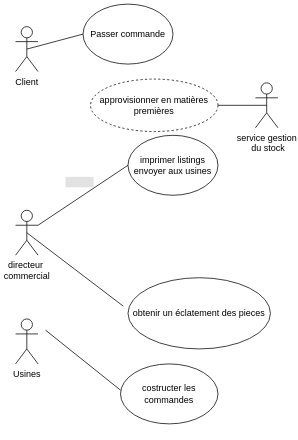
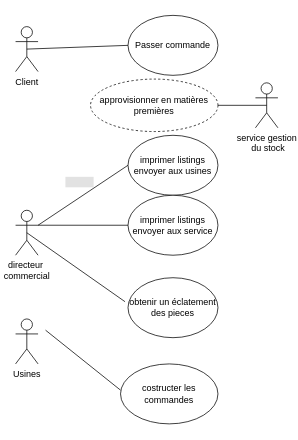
  <mxCell id="0" />
  <mxCell id="1" parent="0" />
  <mxCell id="2" value="Client" style="shape=umlActor;verticalLabelPosition=bottom;verticalAlign=top;html=1;outlineConnect=0;" vertex="1" parent="1"><mxGeometry x="20" y="35" width="30" height="60" as="geometry" /></mxCell>
  <mxCell id="3" value="directeur&amp;nbsp;&lt;br&gt;commercial" style="shape=umlActor;verticalLabelPosition=bottom;verticalAlign=top;html=1;outlineConnect=0;" vertex="1" parent="1"><mxGeometry x="20" y="280" width="30" height="60" as="geometry" /></mxCell>
- <mxCell id="4" value="Passer commande" style="ellipse;whiteSpace=wrap;html=1;" vertex="1" parent="1"><mxGeometry x="110" y="5" width="120" height="80" as="geometry" /></mxCell>
+ <mxCell id="4" value="Passer commande" style="ellipse;whiteSpace=wrap;html=1;" vertex="1" parent="1"><mxGeometry x="170" y="20" width="120" height="80" as="geometry" /></mxCell>
  <mxCell id="5" value="imprimer listings&lt;br&gt;envoyer aux usines" style="ellipse;whiteSpace=wrap;html=1;" vertex="1" parent="1"><mxGeometry x="170" y="180" width="120" height="80" as="geometry" /></mxCell>
- <mxCell id="6" value="obtenir un éclatement des pieces&lt;span style=&quot;outline: 0px; box-sizing: border-box; color: rgba(0, 0, 0, 0); text-align: start; caret-color: rgba(255, 255, 255, 0.81); background-color: rgb(226, 226, 226); height: 1em; font-family: g_d7_f6, sans-serif; font-size: 13.855px; position: absolute; top: 237.151px; left: 86.624px; transform-origin: left bottom; pointer-events: all;&quot;&gt;&lt;/span&gt;&lt;span style=&quot;outline: 0px; box-sizing: border-box; color: rgba(0, 0, 0, 0); text-align: start; caret-color: rgba(255, 255, 255, 0.81); background-color: rgb(226, 226, 226); height: 1em; font-family: g_d7_f6, sans-serif; font-size: 13.855px; position: absolute; top: 237.151px; left: 86.624px; transform-origin: left bottom; pointer-events: all; transform: scaleX(0.94) translateY(-7.91%);&quot;&gt;pièces&lt;/span&gt;" style="ellipse;whiteSpace=wrap;html=1;" vertex="1" parent="1"><mxGeometry x="170" y="370" width="190" height="95" as="geometry" /></mxCell>
+ <mxCell id="6" value="obtenir un éclatement des pieces&lt;span style=&quot;outline: 0px; box-sizing: border-box; color: rgba(0, 0, 0, 0); text-align: start; caret-color: rgba(255, 255, 255, 0.81); background-color: rgb(226, 226, 226); height: 1em; font-family: g_d7_f6, sans-serif; font-size: 13.855px; position: absolute; top: 237.151px; left: 86.624px; transform-origin: left bottom; pointer-events: all;&quot;&gt;&lt;/span&gt;&lt;span style=&quot;outline: 0px; box-sizing: border-box; color: rgba(0, 0, 0, 0); text-align: start; caret-color: rgba(255, 255, 255, 0.81); background-color: rgb(226, 226, 226); height: 1em; font-family: g_d7_f6, sans-serif; font-size: 13.855px; position: absolute; top: 237.151px; left: 86.624px; transform-origin: left bottom; pointer-events: all; transform: scaleX(0.94) translateY(-7.91%);&quot;&gt;pièces&lt;/span&gt;" style="ellipse;whiteSpace=wrap;html=1;" vertex="1" parent="1"><mxGeometry x="170" y="370" width="120" height="80" as="geometry" /></mxCell>
  <mxCell id="7" value="" style="endArrow=none;html=1;rounded=0;entryX=0;entryY=0.5;entryDx=0;entryDy=0;exitX=0.5;exitY=0.5;exitDx=0;exitDy=0;exitPerimeter=0;" edge="1" parent="1" source="2" target="4"><mxGeometry width="50" height="50" relative="1" as="geometry"><mxPoint x="110" y="110" as="sourcePoint" /><mxPoint x="160" y="60" as="targetPoint" /></mxGeometry></mxCell>
  <mxCell id="8" value="" style="endArrow=none;html=1;rounded=0;exitX=0.5;exitY=0.5;exitDx=0;exitDy=0;exitPerimeter=0;entryX=-0.033;entryY=0.4;entryDx=0;entryDy=0;entryPerimeter=0;" edge="1" parent="1" source="3" target="6"><mxGeometry width="50" height="50" relative="1" as="geometry"><mxPoint x="120" y="380" as="sourcePoint" /><mxPoint x="170" y="330" as="targetPoint" /></mxGeometry></mxCell>
+ <mxCell id="9" value="imprimer listings&lt;br&gt;envoyer aux service" style="ellipse;whiteSpace=wrap;html=1;" vertex="1" parent="1"><mxGeometry x="170" y="260" width="120" height="80" as="geometry" /></mxCell>
+ <mxCell id="10" value="" style="endArrow=none;html=1;rounded=0;exitX=1;exitY=0.333;exitDx=0;exitDy=0;exitPerimeter=0;entryX=0;entryY=0.5;entryDx=0;entryDy=0;" edge="1" parent="1" source="3" target="9"><mxGeometry width="50" height="50" relative="1" as="geometry"><mxPoint x="100" y="300" as="sourcePoint" /><mxPoint x="150" y="250" as="targetPoint" /></mxGeometry></mxCell>
  <mxCell id="11" value="" style="endArrow=none;html=1;rounded=0;entryX=0;entryY=0.5;entryDx=0;entryDy=0;" edge="1" parent="1" source="3" target="5"><mxGeometry width="50" height="50" relative="1" as="geometry"><mxPoint x="100" y="260" as="sourcePoint" /><mxPoint x="150" y="210" as="targetPoint" /></mxGeometry></mxCell>
  <mxCell id="12" value="Usines" style="shape=umlActor;verticalLabelPosition=bottom;verticalAlign=top;html=1;outlineConnect=0;" vertex="1" parent="1"><mxGeometry x="20" y="425" width="30" height="60" as="geometry" /></mxCell>
  <mxCell id="13" value="service gestion&lt;br&gt;&amp;nbsp;du stock" style="shape=umlActor;verticalLabelPosition=bottom;verticalAlign=top;html=1;outlineConnect=0;" vertex="1" parent="1"><mxGeometry x="340" y="110" width="30" height="60" as="geometry" /></mxCell>
  <mxCell id="14" value="approvisionner en matières premières" style="ellipse;whiteSpace=wrap;html=1;dashed=1;" vertex="1" parent="1"><mxGeometry x="120" y="105" width="170" height="70" as="geometry" /></mxCell>
  <mxCell id="15" value="" style="endArrow=none;html=1;rounded=0;exitX=1;exitY=0.5;exitDx=0;exitDy=0;entryX=0.5;entryY=0.5;entryDx=0;entryDy=0;entryPerimeter=0;" edge="1" parent="1" source="14" target="13"><mxGeometry width="50" height="50" relative="1" as="geometry"><mxPoint x="310" y="120" as="sourcePoint" /><mxPoint x="360" y="70" as="targetPoint" /></mxGeometry></mxCell>
  <mxCell id="16" value="costructer les commandes" style="ellipse;whiteSpace=wrap;html=1;" vertex="1" parent="1"><mxGeometry x="160" y="485" width="130" height="80" as="geometry" /></mxCell>
  <mxCell id="17" value="" style="endArrow=none;html=1;rounded=0;" edge="1" parent="1"><mxGeometry width="50" height="50" relative="1" as="geometry"><mxPoint x="60" y="440" as="sourcePoint" /><mxPoint x="160" y="520" as="targetPoint" /></mxGeometry></mxCell>
